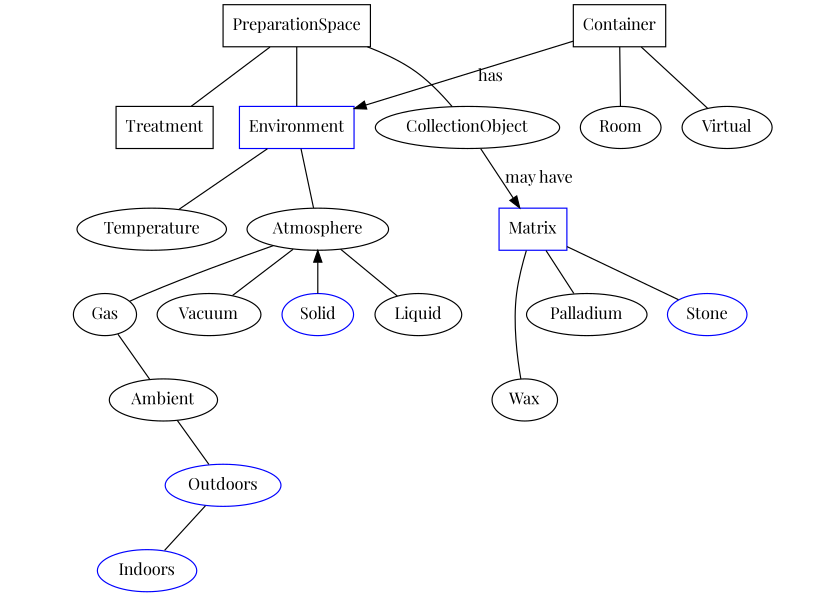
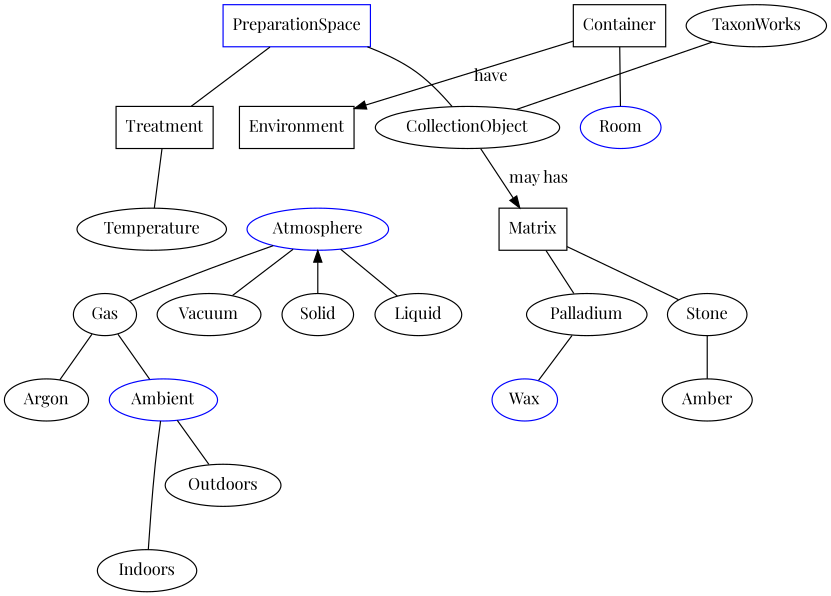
  graph {
    fontname="Playfair Display"
    node [fontname="Playfair Display"]
    edge [fontname="Playfair Display"]
-   PreparationSpace [color=black shape=rectangle]
+   PreparationSpace [color=blue shape=rectangle]
    Treatment [color=black shape=rectangle]
    Container [color=black shape=rectangle]
-   Matrix [color=blue shape=rectangle]
-   Environment [color=blue shape=rectangle]
-   Virtual
-   Room
-   Stone [color=blue]
-   Wax
+   Matrix [color=black shape=rectangle]
+   Environment [color=black shape=rectangle]
+   Room [color=blue]
+   Stone
+   Wax [color=blue]
    Palladium
+   Amber
    Temperature
-   Atmosphere
-   Solid [color=blue]
+   Atmosphere [color=blue]
+   Solid
    Liquid
    Gas
    Vacuum
-   Ambient
-   Indoors [color=blue]
-   Outdoors [color=blue]
+   Argon
+   Ambient [color=blue]
+   Indoors
+   Outdoors
    CollectionObject
+   TaxonWorks
    subgraph sub_1 {
      PreparationSpace
      Treatment
      Container
      Matrix
      Environment
    }
    subgraph sub_2 {
      Container
-     Virtual
      Room
    }
    subgraph sub_3 {
      Matrix
      Stone
      Wax
      Palladium
+     Amber
    }
    subgraph sub_4 {
      Environment
      Temperature
      Atmosphere
      Solid
      Liquid
      Gas
      Vacuum
+     Argon
      Ambient
      Indoors
      Outdoors
    }
    PreparationSpace -- Treatment
-   PreparationSpace -- Environment
    PreparationSpace -- CollectionObject
-   Container -- Environment [dir=forward label=has]
-   Container -- Virtual
+   Container -- Environment [dir=forward label=have]
    Container -- Room
    Matrix -- Stone
-   Matrix -- Wax
+   Palladium -- Wax
    Matrix -- Palladium
-   Environment -- Temperature
-   Environment -- Atmosphere
+   Treatment -- Temperature
+   Stone -- Amber
    Atmosphere -- Solid [dir=back]
    Atmosphere -- Liquid
    Atmosphere -- Gas
    Atmosphere -- Vacuum
+   Gas -- Argon
    Gas -- Ambient
-   Outdoors -- Indoors
+   Ambient -- Indoors
    Ambient -- Outdoors
-   CollectionObject -- Matrix [dir=forward label="may have"]
+   CollectionObject -- Matrix [dir=forward label="may has"]
+   TaxonWorks -- CollectionObject
  }
